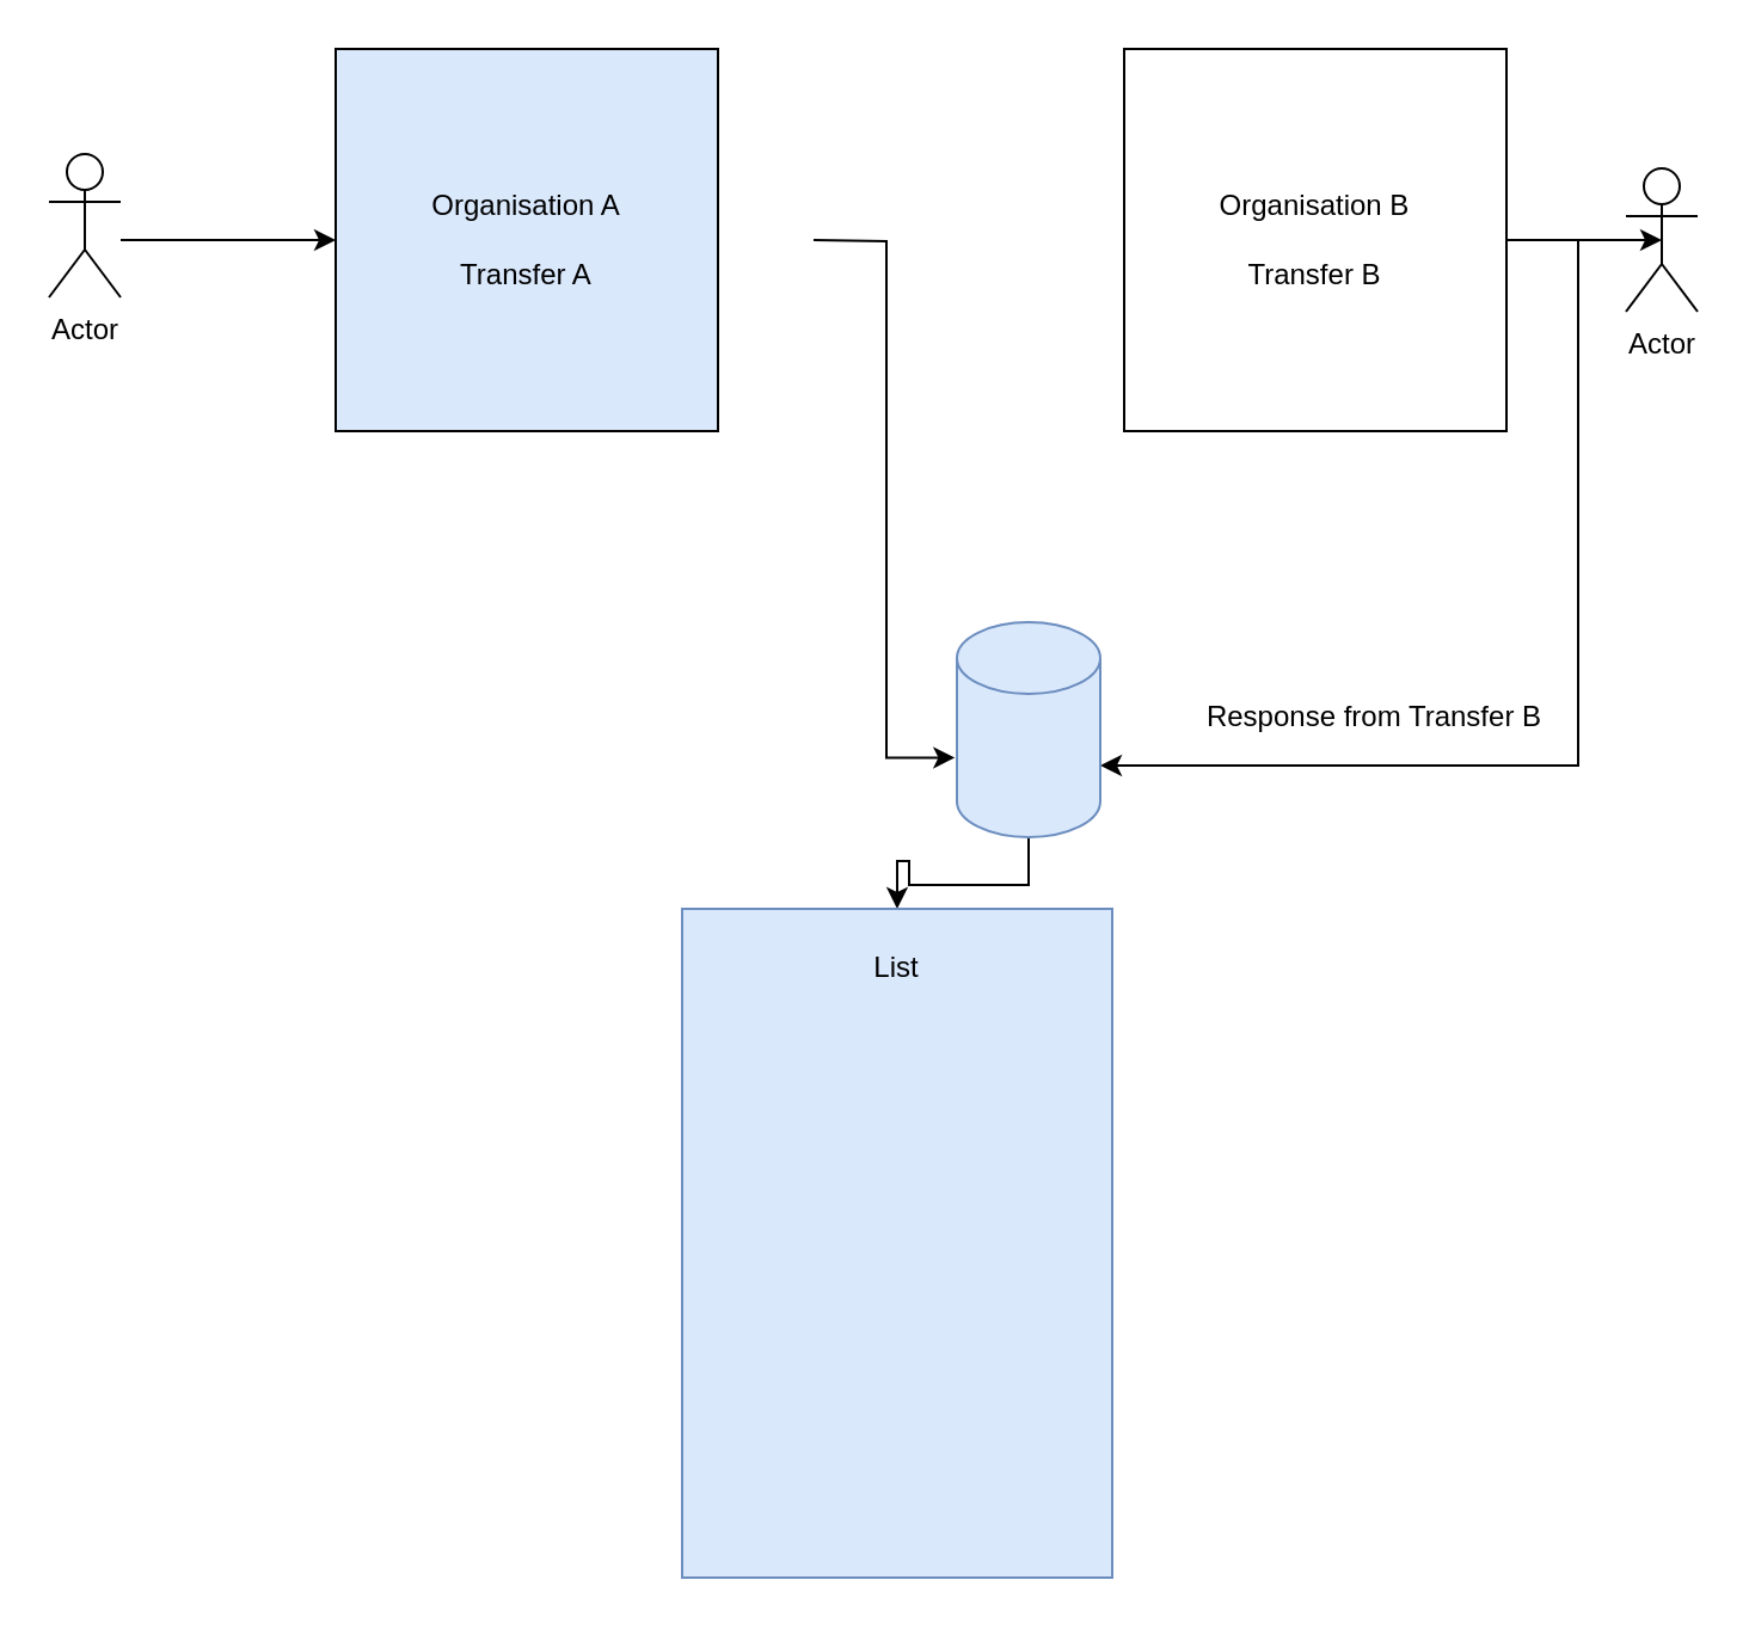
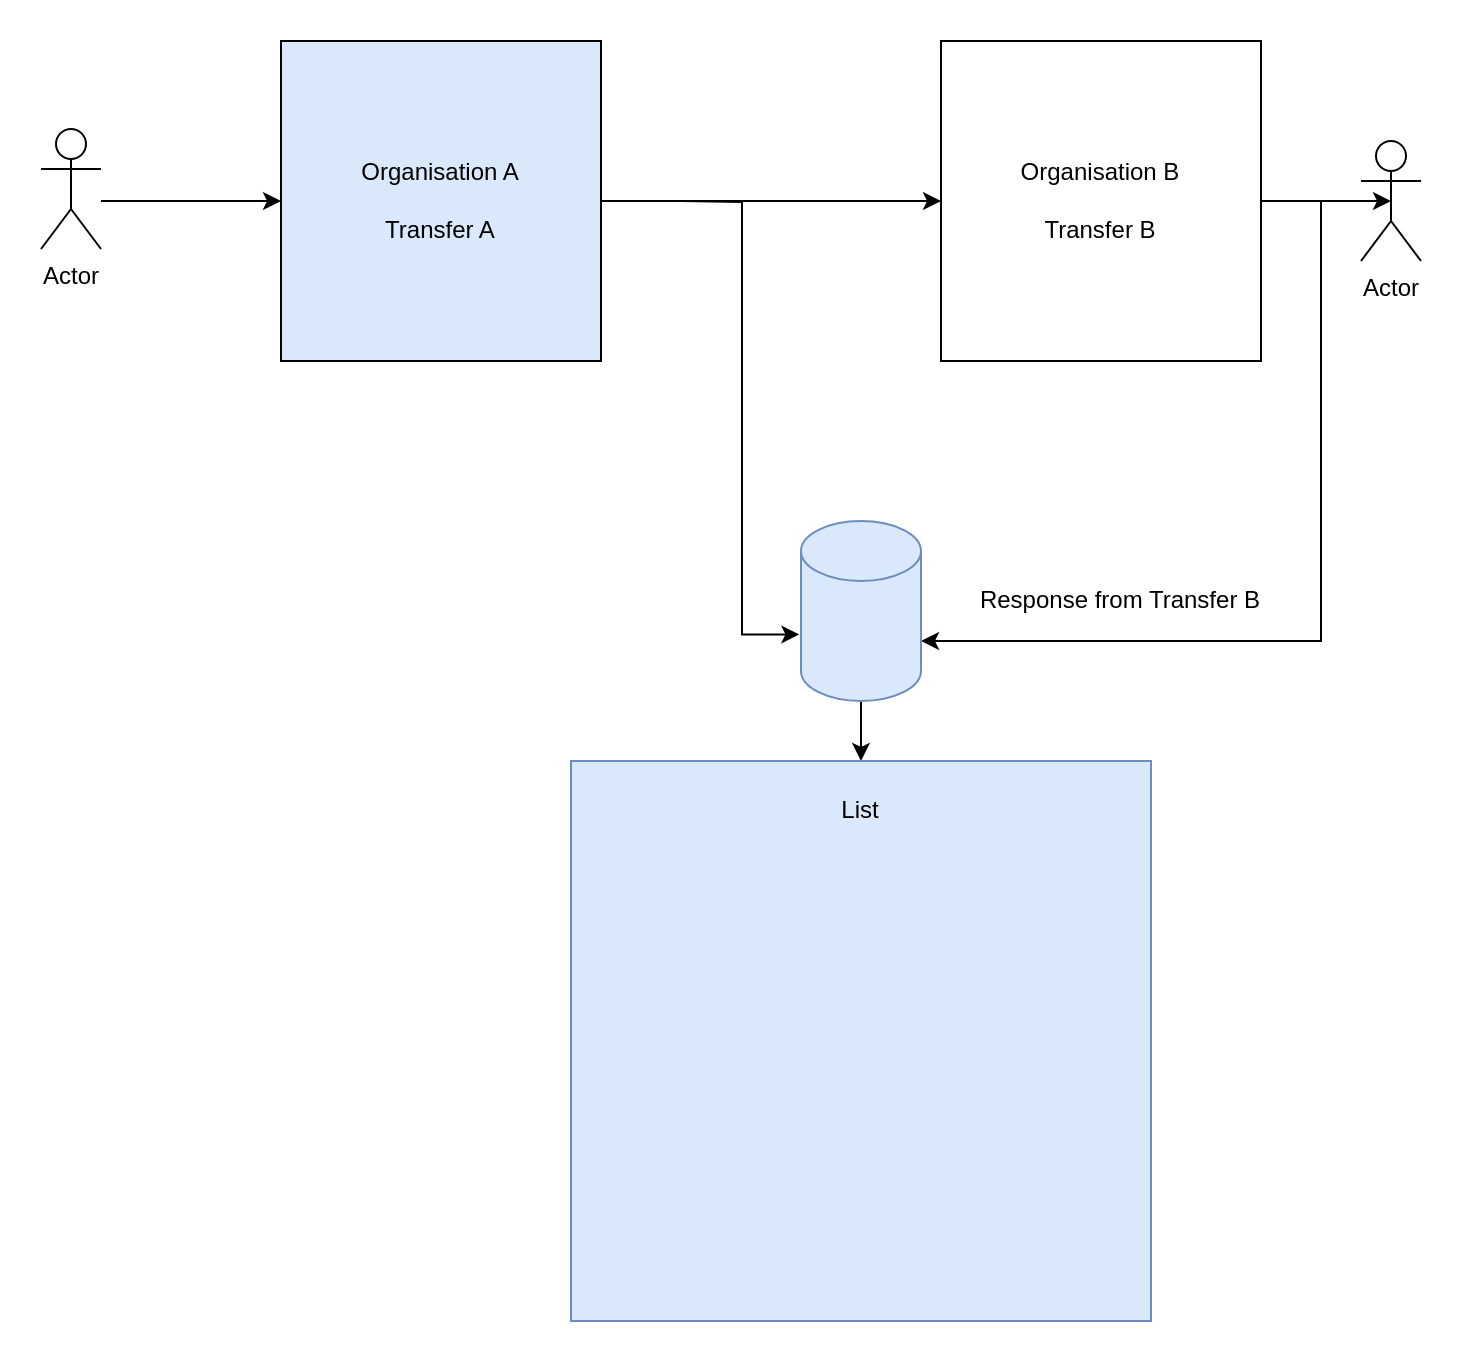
  <mxCell id="0" />
  <mxCell id="1" parent="0" />
  <mxCell id="2" style="edgeStyle=orthogonalEdgeStyle;rounded=0;orthogonalLoop=1;jettySize=auto;html=1;entryX=0;entryY=0.5;entryDx=0;entryDy=0;" edge="1" parent="1" source="3" target="5"><mxGeometry relative="1" as="geometry"><Array as="points"><mxPoint x="70" y="100" /><mxPoint x="70" y="100" /></Array></mxGeometry></mxCell>
  <mxCell id="3" value="Actor" style="shape=umlActor;verticalLabelPosition=bottom;verticalAlign=top;html=1;outlineConnect=0;" vertex="1" parent="1"><mxGeometry x="20" y="64" width="30" height="60" as="geometry" /></mxCell>
+ <mxCell id="4" style="edgeStyle=orthogonalEdgeStyle;rounded=0;orthogonalLoop=1;jettySize=auto;html=1;exitX=1;exitY=0.5;exitDx=0;exitDy=0;entryX=0;entryY=0.5;entryDx=0;entryDy=0;" edge="1" parent="1" source="5" target="6"><mxGeometry relative="1" as="geometry" /></mxCell>
  <mxCell id="5" value="Organisation A&lt;div&gt;&lt;br&gt;&lt;/div&gt;&lt;div&gt;Transfer A&lt;/div&gt;" style="whiteSpace=wrap;html=1;aspect=fixed;fillColor=#dae8fc;" vertex="1" parent="1"><mxGeometry x="140" y="20" width="160" height="160" as="geometry" /></mxCell>
  <mxCell id="6" value="Organisation B&lt;div&gt;&lt;br&gt;&lt;/div&gt;&lt;div&gt;Transfer B&lt;/div&gt;" style="whiteSpace=wrap;html=1;aspect=fixed;" vertex="1" parent="1"><mxGeometry x="470" y="20" width="160" height="160" as="geometry" /></mxCell>
  <mxCell id="7" style="edgeStyle=orthogonalEdgeStyle;rounded=0;orthogonalLoop=1;jettySize=auto;html=1;exitX=0;exitY=0;exitDx=0;exitDy=60;exitPerimeter=0;entryX=-0.014;entryY=0.63;entryDx=0;entryDy=0;entryPerimeter=0;" edge="1" parent="1" target="10"><mxGeometry relative="1" as="geometry"><mxPoint x="340" y="100" as="sourcePoint" /></mxGeometry></mxCell>
  <mxCell id="8" style="edgeStyle=orthogonalEdgeStyle;rounded=0;orthogonalLoop=1;jettySize=auto;html=1;exitX=1;exitY=0;exitDx=0;exitDy=60;exitPerimeter=0;entryX=1;entryY=0;entryDx=0;entryDy=60;entryPerimeter=0;" edge="1" parent="1" target="10"><mxGeometry relative="1" as="geometry"><mxPoint x="660" y="100" as="sourcePoint" /><Array as="points"><mxPoint x="660" y="320" /></Array></mxGeometry></mxCell>
  <mxCell id="9" style="edgeStyle=orthogonalEdgeStyle;rounded=0;orthogonalLoop=1;jettySize=auto;html=1;exitX=0.5;exitY=1;exitDx=0;exitDy=0;exitPerimeter=0;entryX=0.5;entryY=0;entryDx=0;entryDy=0;" edge="1" parent="1" source="10" target="13"><mxGeometry relative="1" as="geometry" /></mxCell>
  <mxCell id="10" value="" style="shape=cylinder3;whiteSpace=wrap;html=1;boundedLbl=1;backgroundOutline=1;size=15;fillColor=#dae8fc;strokeColor=#6c8ebf;" vertex="1" parent="1"><mxGeometry x="400" y="260" width="60" height="90" as="geometry" /></mxCell>
  <mxCell id="11" value="Actor" style="shape=umlActor;verticalLabelPosition=bottom;verticalAlign=top;html=1;outlineConnect=0;" vertex="1" parent="1"><mxGeometry x="680" y="70" width="30" height="60" as="geometry" /></mxCell>
  <mxCell id="12" style="edgeStyle=orthogonalEdgeStyle;rounded=0;orthogonalLoop=1;jettySize=auto;html=1;exitX=1;exitY=0.5;exitDx=0;exitDy=0;entryX=0.5;entryY=0.5;entryDx=0;entryDy=0;entryPerimeter=0;" edge="1" parent="1" source="6" target="11"><mxGeometry relative="1" as="geometry" /></mxCell>
- <mxCell id="13" value="List&lt;div&gt;&lt;br&gt;&lt;/div&gt;&lt;div&gt;&lt;br&gt;&lt;/div&gt;&lt;div&gt;&lt;br&gt;&lt;/div&gt;&lt;div&gt;&lt;br&gt;&lt;/div&gt;&lt;div&gt;&lt;br&gt;&lt;/div&gt;&lt;div&gt;&lt;br&gt;&lt;/div&gt;&lt;div&gt;&lt;br&gt;&lt;/div&gt;&lt;div&gt;&lt;br&gt;&lt;/div&gt;&lt;div&gt;&lt;br&gt;&lt;/div&gt;&lt;div&gt;&lt;br&gt;&lt;/div&gt;&lt;div&gt;&lt;br&gt;&lt;/div&gt;&lt;div&gt;&lt;br&gt;&lt;/div&gt;&lt;div&gt;&lt;br&gt;&lt;/div&gt;&lt;div&gt;&lt;br&gt;&lt;/div&gt;&lt;div&gt;&lt;br&gt;&lt;/div&gt;&lt;div&gt;&lt;br&gt;&lt;/div&gt;" style="rounded=0;whiteSpace=wrap;html=1;fillColor=#dae8fc;strokeColor=#6c8ebf;align=center;" vertex="1" parent="1"><mxGeometry x="285" y="380" width="180" height="280" as="geometry" /></mxCell>
- <mxCell id="14" value="Response from Transfer B" style="text;html=1;align=center;verticalAlign=middle;whiteSpace=wrap;rounded=0;" vertex="1" parent="1"><mxGeometry x="500" y="280" width="150" height="40" as="geometry" /></mxCell>
+ <mxCell id="13" value="List&lt;div&gt;&lt;br&gt;&lt;/div&gt;&lt;div&gt;&lt;br&gt;&lt;/div&gt;&lt;div&gt;&lt;br&gt;&lt;/div&gt;&lt;div&gt;&lt;br&gt;&lt;/div&gt;&lt;div&gt;&lt;br&gt;&lt;/div&gt;&lt;div&gt;&lt;br&gt;&lt;/div&gt;&lt;div&gt;&lt;br&gt;&lt;/div&gt;&lt;div&gt;&lt;br&gt;&lt;/div&gt;&lt;div&gt;&lt;br&gt;&lt;/div&gt;&lt;div&gt;&lt;br&gt;&lt;/div&gt;&lt;div&gt;&lt;br&gt;&lt;/div&gt;&lt;div&gt;&lt;br&gt;&lt;/div&gt;&lt;div&gt;&lt;br&gt;&lt;/div&gt;&lt;div&gt;&lt;br&gt;&lt;/div&gt;&lt;div&gt;&lt;br&gt;&lt;/div&gt;&lt;div&gt;&lt;br&gt;&lt;/div&gt;" style="rounded=0;whiteSpace=wrap;html=1;fillColor=#dae8fc;strokeColor=#6c8ebf;align=center;" vertex="1" parent="1"><mxGeometry x="285" y="380" width="290" height="280" as="geometry" /></mxCell>
+ <mxCell id="14" value="Response from Transfer B" style="text;html=1;align=center;verticalAlign=middle;whiteSpace=wrap;rounded=0;" vertex="1" parent="1"><mxGeometry x="485" y="280" width="150" height="40" as="geometry" /></mxCell>
